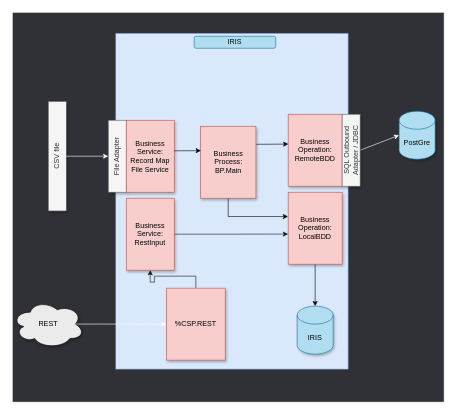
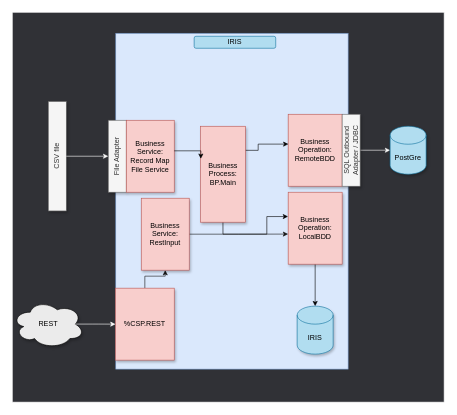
  <mxCell id="0" />
  <mxCell id="1" parent="0" />
  <mxCell id="2" value="" style="rounded=0;whiteSpace=wrap;html=1;shadow=0;glass=0;sketch=0;align=center;verticalAlign=middle;fillColor=#303136;strokeColor=#F0F0F0;" parent="1" vertex="1"><mxGeometry x="20" y="20" width="720" height="650" as="geometry" /></mxCell>
  <mxCell id="3" value="" style="rounded=0;whiteSpace=wrap;html=1;horizontal=1;verticalAlign=top;strokeColor=#6c8ebf;glass=0;shadow=0;sketch=0;fillColor=#dae8fc;" parent="1" vertex="1"><mxGeometry x="192.5" y="55" width="387.5" height="560" as="geometry" /></mxCell>
  <mxCell id="4" style="edgeStyle=orthogonalEdgeStyle;rounded=1;sketch=0;orthogonalLoop=1;jettySize=auto;html=1;exitX=0.5;exitY=1;exitDx=0;exitDy=0;shadow=0;startArrow=none;startFill=0;strokeColor=#000000;entryX=0.5;entryY=0;entryDx=0;entryDy=0;entryPerimeter=0;" parent="1" source="5" target="16" edge="1"><mxGeometry relative="1" as="geometry" /></mxCell>
  <mxCell id="5" value="&lt;font color=&quot;#000000&quot;&gt;Business Operation:&lt;br&gt;LocalBDD&lt;/font&gt;" style="rounded=0;whiteSpace=wrap;html=1;verticalAlign=middle;fillColor=#f8cecc;strokeColor=#b85450;shadow=1;" parent="1" vertex="1"><mxGeometry x="480" y="320" width="90" height="120" as="geometry" /></mxCell>
  <mxCell id="6" value="File Adapter" style="rounded=0;whiteSpace=wrap;html=1;verticalAlign=middle;horizontal=0;fillColor=#f5f5f5;strokeColor=#666666;fontColor=#333333;shadow=1;" parent="1" vertex="1"><mxGeometry x="180" y="200" width="30" height="120" as="geometry" /></mxCell>
  <mxCell id="7" value="" style="endArrow=classic;startArrow=none;html=1;exitX=1;exitY=0.5;exitDx=0;exitDy=0;entryX=0;entryY=0.5;entryDx=0;entryDy=0;strokeColor=#FFFFFF;entryPerimeter=0;startFill=0;" parent="1" target="22" edge="1"><mxGeometry width="50" height="50" relative="1" as="geometry"><mxPoint x="600" y="250" as="sourcePoint" /><mxPoint x="670" y="250" as="targetPoint" /></mxGeometry></mxCell>
  <mxCell id="8" style="edgeStyle=orthogonalEdgeStyle;rounded=0;sketch=0;orthogonalLoop=1;jettySize=auto;html=1;exitX=0.5;exitY=1;exitDx=0;exitDy=0;entryX=-0.003;entryY=0.338;entryDx=0;entryDy=0;entryPerimeter=0;shadow=0;startArrow=none;startFill=0;strokeColor=#000000;" parent="1" source="18" target="5" edge="1"><mxGeometry relative="1" as="geometry" /></mxCell>
  <mxCell id="9" value="&lt;font color=&quot;#000000&quot;&gt;Business Service:&lt;br&gt;Record Map File Service&lt;/font&gt;" style="rounded=0;html=1;verticalAlign=middle;fillColor=#f8cecc;strokeColor=#b85450;shadow=1;whiteSpace=wrap;" parent="1" vertex="1"><mxGeometry x="210" y="200" width="80" height="120" as="geometry" /></mxCell>
  <mxCell id="10" value="CSV file" style="rounded=0;whiteSpace=wrap;html=1;verticalAlign=middle;horizontal=0;fillColor=#f5f5f5;strokeColor=#666666;fontColor=#333333;shadow=1;" parent="1" vertex="1"><mxGeometry x="80" y="168.75" width="30" height="182.5" as="geometry" /></mxCell>
  <mxCell id="11" value="" style="endArrow=classic;startArrow=none;html=1;exitX=1;exitY=0.5;exitDx=0;exitDy=0;entryX=0;entryY=0.5;entryDx=0;entryDy=0;strokeColor=#FFFFFF;startFill=0;" parent="1" edge="1"><mxGeometry width="50" height="50" relative="1" as="geometry"><mxPoint x="110" y="260" as="sourcePoint" /><mxPoint x="180" y="260" as="targetPoint" /></mxGeometry></mxCell>
  <mxCell id="12" value="&lt;font color=&quot;#050505&quot;&gt;IRIS&lt;/font&gt;" style="rounded=1;whiteSpace=wrap;html=1;shadow=0;glass=0;sketch=0;align=center;verticalAlign=middle;gradientDirection=north;fillColor=#b1ddf0;strokeColor=#10739e;" parent="1" vertex="1"><mxGeometry x="323.25" y="60" width="136" height="20" as="geometry" /></mxCell>
  <mxCell id="13" style="edgeStyle=orthogonalEdgeStyle;rounded=0;orthogonalLoop=1;jettySize=auto;html=1;exitX=0.5;exitY=0;exitDx=0;exitDy=0;entryX=0.5;entryY=1;entryDx=0;entryDy=0;startArrow=none;startFill=0;strokeColor=#141414;" parent="1" source="14" target="25" edge="1"><mxGeometry relative="1" as="geometry" /></mxCell>
- <mxCell id="14" value="&lt;font color=&quot;#000000&quot;&gt;%CSP.REST&lt;/font&gt;" style="rounded=0;whiteSpace=wrap;html=1;verticalAlign=middle;fillColor=#f8cecc;strokeColor=#b85450;shadow=1;" parent="1" vertex="1"><mxGeometry x="277" y="480" width="98" height="120" as="geometry" /></mxCell>
+ <mxCell id="14" value="&lt;font color=&quot;#000000&quot;&gt;%CSP.REST&lt;/font&gt;" style="rounded=0;whiteSpace=wrap;html=1;verticalAlign=middle;fillColor=#f8cecc;strokeColor=#b85450;shadow=1;" parent="1" vertex="1"><mxGeometry x="192" y="480" width="98" height="120" as="geometry" /></mxCell>
  <mxCell id="15" value="&lt;font color=&quot;#000000&quot;&gt;REST&lt;/font&gt;" style="ellipse;shape=cloud;whiteSpace=wrap;html=1;rounded=0;shadow=1;glass=0;sketch=0;gradientColor=none;align=center;verticalAlign=middle;fillColor=#EBEBEB;" parent="1" vertex="1"><mxGeometry x="20" y="500" width="120" height="80" as="geometry" /></mxCell>
  <mxCell id="16" value="&lt;div&gt;&lt;font color=&quot;#000000&quot;&gt;IRIS&lt;/font&gt;&lt;/div&gt;" style="shape=cylinder3;whiteSpace=wrap;html=1;boundedLbl=1;backgroundOutline=1;size=15;rounded=0;shadow=1;glass=0;sketch=0;fillColor=#b1ddf0;align=center;verticalAlign=middle;strokeColor=#10739e;" parent="1" vertex="1"><mxGeometry x="495" y="510" width="60" height="80" as="geometry" /></mxCell>
  <mxCell id="17" value="" style="edgeStyle=orthogonalEdgeStyle;rounded=1;sketch=0;orthogonalLoop=1;jettySize=auto;html=1;shadow=0;startArrow=none;startFill=0;exitX=0.875;exitY=0.5;exitDx=0;exitDy=0;exitPerimeter=0;strokeColor=#FFFFFF;entryX=0;entryY=0.5;entryDx=0;entryDy=0;" parent="1" target="14" edge="1"><mxGeometry relative="1" as="geometry"><mxPoint x="125" y="539.92" as="sourcePoint" /><mxPoint x="200" y="540" as="targetPoint" /><Array as="points"><mxPoint x="163" y="540" /></Array></mxGeometry></mxCell>
- <mxCell id="18" value="&lt;font color=&quot;#000000&quot;&gt;Business Process:&lt;br&gt;BP.Main&lt;br&gt;&lt;/font&gt;" style="rounded=0;whiteSpace=wrap;html=1;verticalAlign=middle;fillColor=#f8cecc;strokeColor=#b85450;shadow=1;" parent="1" vertex="1"><mxGeometry x="333.75" y="210" width="92.5" height="120" as="geometry" /></mxCell>
+ <mxCell id="18" value="&lt;font color=&quot;#000000&quot;&gt;Business Process:&lt;br&gt;BP.Main&lt;br&gt;&lt;/font&gt;" style="rounded=0;whiteSpace=wrap;html=1;verticalAlign=middle;fillColor=#f8cecc;strokeColor=#b85450;shadow=1;" parent="1" vertex="1"><mxGeometry x="333.75" y="210" width="75" height="160" as="geometry" /></mxCell>
  <mxCell id="19" style="edgeStyle=orthogonalEdgeStyle;rounded=0;sketch=0;orthogonalLoop=1;jettySize=auto;html=1;entryX=0.008;entryY=0.339;entryDx=0;entryDy=0;entryPerimeter=0;shadow=0;startArrow=none;startFill=0;strokeColor=#000000;" parent="1" target="18" edge="1"><mxGeometry relative="1" as="geometry"><mxPoint x="290" y="251" as="sourcePoint" /><mxPoint x="440.72" y="230.68" as="targetPoint" /><Array as="points"><mxPoint x="290" y="251" /></Array></mxGeometry></mxCell>
  <mxCell id="20" value="&lt;font color=&quot;#000000&quot;&gt;Business Operation: RemoteBDD&lt;/font&gt;" style="rounded=0;whiteSpace=wrap;html=1;verticalAlign=middle;fillColor=#f8cecc;strokeColor=#b85450;shadow=1;" parent="1" vertex="1"><mxGeometry x="480" y="190" width="90" height="120" as="geometry" /></mxCell>
  <mxCell id="21" style="edgeStyle=orthogonalEdgeStyle;rounded=0;sketch=0;orthogonalLoop=1;jettySize=auto;html=1;shadow=0;startArrow=none;startFill=0;strokeColor=#000000;entryX=0.003;entryY=0.415;entryDx=0;entryDy=0;entryPerimeter=0;exitX=1.008;exitY=0.251;exitDx=0;exitDy=0;exitPerimeter=0;" parent="1" source="18" target="20" edge="1"><mxGeometry relative="1" as="geometry"><mxPoint x="440" y="240" as="sourcePoint" /><mxPoint x="470" y="220" as="targetPoint" /><Array as="points"><mxPoint x="430" y="240" /></Array></mxGeometry></mxCell>
- <mxCell id="22" value="&lt;div&gt;&lt;font color=&quot;#000000&quot;&gt;PostGre&lt;/font&gt;&lt;/div&gt;" style="shape=cylinder3;whiteSpace=wrap;html=1;boundedLbl=1;backgroundOutline=1;size=15;rounded=0;shadow=1;glass=0;sketch=0;fillColor=#b1ddf0;align=center;verticalAlign=middle;strokeColor=#10739e;" parent="1" vertex="1"><mxGeometry x="665" y="185" width="60" height="80" as="geometry" /></mxCell>
+ <mxCell id="22" value="&lt;div&gt;&lt;font color=&quot;#000000&quot;&gt;PostGre&lt;/font&gt;&lt;/div&gt;" style="shape=cylinder3;whiteSpace=wrap;html=1;boundedLbl=1;backgroundOutline=1;size=15;rounded=0;shadow=1;glass=0;sketch=0;fillColor=#b1ddf0;align=center;verticalAlign=middle;strokeColor=#10739e;" parent="1" vertex="1"><mxGeometry x="650" y="210" width="60" height="80" as="geometry" /></mxCell>
  <mxCell id="23" value="SQL Outbound Adapter / JDBC" style="rounded=0;whiteSpace=wrap;html=1;verticalAlign=middle;horizontal=0;align=center;fillColor=#f5f5f5;strokeColor=#666666;fontColor=#333333;shadow=1;" parent="1" vertex="1"><mxGeometry x="570" y="190" width="30" height="120" as="geometry" /></mxCell>
  <mxCell id="24" style="edgeStyle=orthogonalEdgeStyle;rounded=0;orthogonalLoop=1;jettySize=auto;html=1;exitX=1;exitY=0.5;exitDx=0;exitDy=0;entryX=-0.002;entryY=0.582;entryDx=0;entryDy=0;entryPerimeter=0;startArrow=none;startFill=0;strokeColor=#141414;" parent="1" source="25" target="5" edge="1"><mxGeometry relative="1" as="geometry" /></mxCell>
- <mxCell id="25" value="&lt;font color=&quot;#000000&quot;&gt;Business Service:&lt;br&gt;RestInput&lt;br&gt;&lt;/font&gt;" style="rounded=0;html=1;verticalAlign=middle;fillColor=#f8cecc;strokeColor=#b85450;shadow=1;whiteSpace=wrap;" parent="1" vertex="1"><mxGeometry x="210" y="330" width="80" height="120" as="geometry" /></mxCell>
+ <mxCell id="25" value="&lt;font color=&quot;#000000&quot;&gt;Business Service:&lt;br&gt;RestInput&lt;br&gt;&lt;/font&gt;" style="rounded=0;html=1;verticalAlign=middle;fillColor=#f8cecc;strokeColor=#b85450;shadow=1;whiteSpace=wrap;" parent="1" vertex="1"><mxGeometry x="235" y="330" width="80" height="120" as="geometry" /></mxCell>
